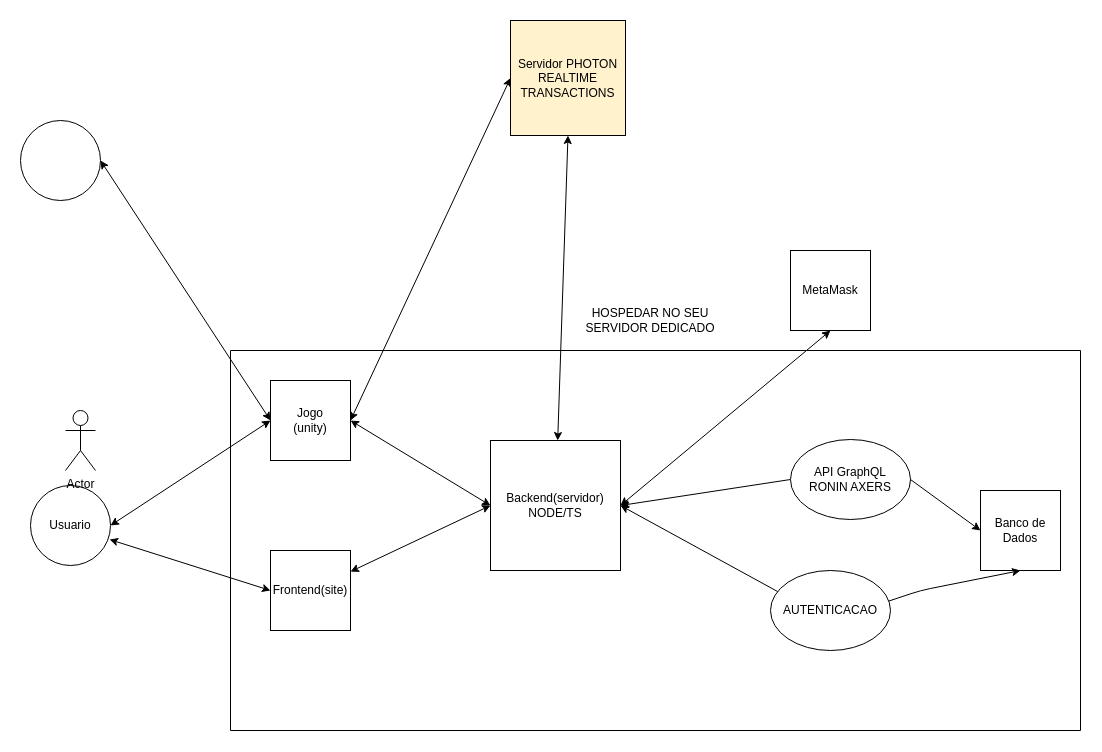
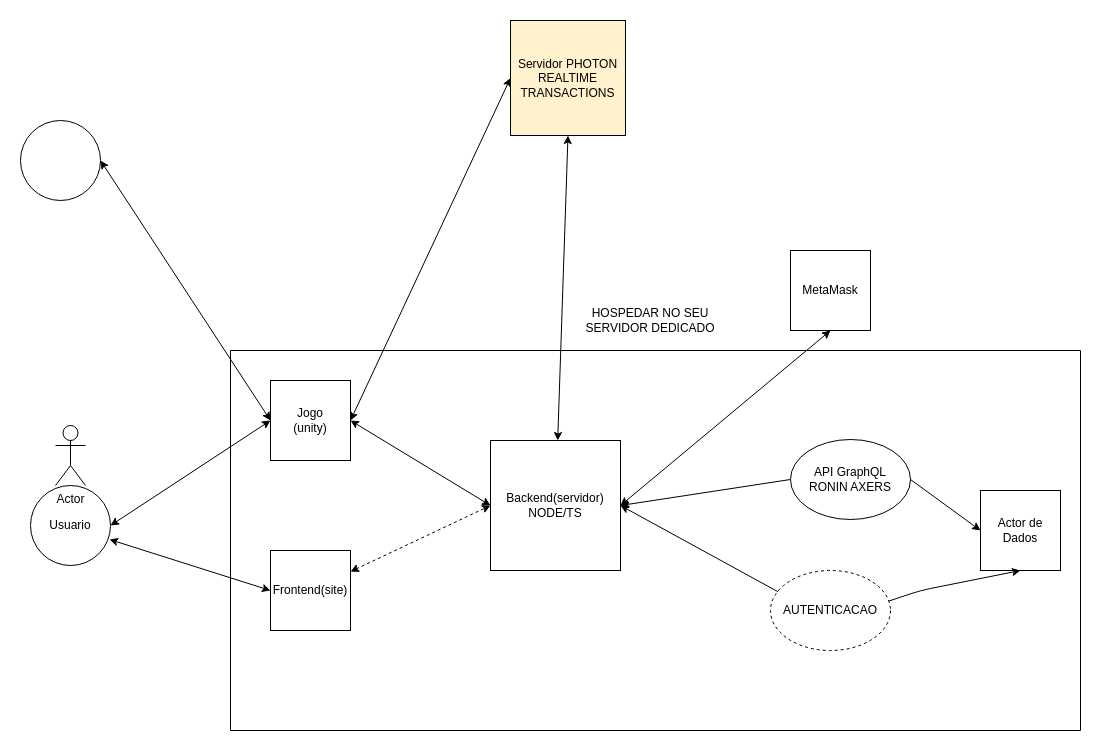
  <mxCell id="0" />
  <mxCell id="1" parent="0" />
  <mxCell id="2" value="Frontend(site)&lt;br&gt;" style="whiteSpace=wrap;html=1;aspect=fixed;" vertex="1" parent="1"><mxGeometry x="270" y="550" width="80" height="80" as="geometry" /></mxCell>
  <mxCell id="3" value="Jogo&lt;br&gt;(unity)" style="whiteSpace=wrap;html=1;aspect=fixed;" vertex="1" parent="1"><mxGeometry x="270" y="380" width="80" height="80" as="geometry" /></mxCell>
  <mxCell id="4" value="MetaMask&lt;br&gt;" style="whiteSpace=wrap;html=1;aspect=fixed;" vertex="1" parent="1"><mxGeometry x="790" y="250" width="80" height="80" as="geometry" /></mxCell>
- <mxCell id="5" value="Banco de Dados" style="whiteSpace=wrap;html=1;aspect=fixed;" vertex="1" parent="1"><mxGeometry x="980" y="490" width="80" height="80" as="geometry" /></mxCell>
+ <mxCell id="5" value="Actor de Dados" style="whiteSpace=wrap;html=1;aspect=fixed;" vertex="1" parent="1"><mxGeometry x="980" y="490" width="80" height="80" as="geometry" /></mxCell>
  <mxCell id="6" value="Usuario" style="ellipse;whiteSpace=wrap;html=1;aspect=fixed;" vertex="1" parent="1"><mxGeometry x="30" y="485" width="80" height="80" as="geometry" /></mxCell>
- <mxCell id="7" value="" style="endArrow=classic;startArrow=classic;html=1;entryX=0;entryY=0.5;entryDx=0;entryDy=0;" edge="1" parent="1" source="2" target="24"><mxGeometry width="50" height="50" relative="1" as="geometry"><mxPoint x="470" y="560" as="sourcePoint" /><mxPoint x="520" y="510" as="targetPoint" /></mxGeometry></mxCell>
+ <mxCell id="7" value="" style="endArrow=classic;startArrow=classic;html=1;entryX=0;entryY=0.5;entryDx=0;entryDy=0;dashed=1;" edge="1" parent="1" source="2" target="24"><mxGeometry width="50" height="50" relative="1" as="geometry"><mxPoint x="470" y="560" as="sourcePoint" /><mxPoint x="520" y="510" as="targetPoint" /></mxGeometry></mxCell>
  <mxCell id="8" value="" style="endArrow=classic;startArrow=classic;html=1;exitX=1;exitY=0.5;exitDx=0;exitDy=0;entryX=0;entryY=0.5;entryDx=0;entryDy=0;" edge="1" parent="1" source="3" target="24"><mxGeometry width="50" height="50" relative="1" as="geometry"><mxPoint x="470" y="560" as="sourcePoint" /><mxPoint x="520" y="510" as="targetPoint" /></mxGeometry></mxCell>
  <mxCell id="9" value="" style="endArrow=classic;startArrow=classic;html=1;entryX=0;entryY=0.5;entryDx=0;entryDy=0;exitX=1;exitY=0.5;exitDx=0;exitDy=0;" edge="1" parent="1" source="6" target="3"><mxGeometry width="50" height="50" relative="1" as="geometry"><mxPoint x="470" y="560" as="sourcePoint" /><mxPoint x="520" y="510" as="targetPoint" /></mxGeometry></mxCell>
  <mxCell id="10" value="" style="endArrow=classic;startArrow=classic;html=1;entryX=0.988;entryY=0.675;entryDx=0;entryDy=0;entryPerimeter=0;exitX=0;exitY=0.5;exitDx=0;exitDy=0;" edge="1" parent="1" source="2" target="6"><mxGeometry width="50" height="50" relative="1" as="geometry"><mxPoint x="470" y="560" as="sourcePoint" /><mxPoint x="520" y="510" as="targetPoint" /><Array as="points" /></mxGeometry></mxCell>
  <mxCell id="11" value="" style="endArrow=classic;startArrow=none;html=1;entryX=1;entryY=0.5;entryDx=0;entryDy=0;exitX=0;exitY=0.5;exitDx=0;exitDy=0;" edge="1" parent="1" source="14" target="24"><mxGeometry width="50" height="50" relative="1" as="geometry"><mxPoint x="470" y="560" as="sourcePoint" /><mxPoint x="520" y="510" as="targetPoint" /></mxGeometry></mxCell>
  <mxCell id="12" value="" style="endArrow=classic;startArrow=classic;html=1;exitX=0.5;exitY=1;exitDx=0;exitDy=0;entryX=1;entryY=0.5;entryDx=0;entryDy=0;" edge="1" parent="1" source="4" target="24"><mxGeometry width="50" height="50" relative="1" as="geometry"><mxPoint x="470" y="560" as="sourcePoint" /><mxPoint x="670" y="470" as="targetPoint" /></mxGeometry></mxCell>
- <mxCell id="13" value="Actor" style="shape=umlActor;verticalLabelPosition=bottom;verticalAlign=top;html=1;outlineConnect=0;" vertex="1" parent="1"><mxGeometry x="65" y="410" width="30" height="60" as="geometry" /></mxCell>
+ <mxCell id="13" value="Actor" style="shape=umlActor;verticalLabelPosition=bottom;verticalAlign=top;html=1;outlineConnect=0;" vertex="1" parent="1"><mxGeometry x="55" y="425" width="30" height="60" as="geometry" /></mxCell>
  <mxCell id="14" value="API GraphQL&lt;br&gt;RONIN AXERS" style="ellipse;whiteSpace=wrap;html=1;" vertex="1" parent="1"><mxGeometry x="790" y="439" width="120" height="80" as="geometry" /></mxCell>
  <mxCell id="15" value="" style="endArrow=none;startArrow=classic;html=1;entryX=1;entryY=0.5;entryDx=0;entryDy=0;exitX=0;exitY=0.5;exitDx=0;exitDy=0;" edge="1" parent="1" source="5" target="14"><mxGeometry width="50" height="50" relative="1" as="geometry"><mxPoint x="820" y="620" as="sourcePoint" /><mxPoint x="660" y="515" as="targetPoint" /></mxGeometry></mxCell>
  <mxCell id="16" value="" style="endArrow=classic;startArrow=classic;html=1;entryX=1;entryY=0.5;entryDx=0;entryDy=0;exitX=0.5;exitY=1;exitDx=0;exitDy=0;" edge="1" parent="1" source="5" target="24"><mxGeometry width="50" height="50" relative="1" as="geometry"><mxPoint x="470" y="560" as="sourcePoint" /><mxPoint x="520" y="510" as="targetPoint" /><Array as="points"><mxPoint x="920" y="590" /><mxPoint x="830" y="620" /></Array></mxGeometry></mxCell>
- <mxCell id="17" value="AUTENTICACAO" style="ellipse;whiteSpace=wrap;html=1;" vertex="1" parent="1"><mxGeometry x="770" y="570" width="120" height="80" as="geometry" /></mxCell>
+ <mxCell id="17" value="AUTENTICACAO" style="ellipse;whiteSpace=wrap;html=1;dashed=1;" vertex="1" parent="1"><mxGeometry x="770" y="570" width="120" height="80" as="geometry" /></mxCell>
  <mxCell id="18" value="" style="ellipse;whiteSpace=wrap;html=1;aspect=fixed;" vertex="1" parent="1"><mxGeometry x="20" y="120" width="80" height="80" as="geometry" /></mxCell>
  <mxCell id="19" value="" style="endArrow=classic;startArrow=classic;html=1;entryX=1;entryY=0.5;entryDx=0;entryDy=0;exitX=0;exitY=0.5;exitDx=0;exitDy=0;" edge="1" parent="1" source="3" target="18"><mxGeometry width="50" height="50" relative="1" as="geometry"><mxPoint x="210" y="400" as="sourcePoint" /><mxPoint x="260" y="350" as="targetPoint" /></mxGeometry></mxCell>
  <mxCell id="20" value="Servidor PHOTON&lt;br&gt;REALTIME TRANSACTIONS" style="whiteSpace=wrap;html=1;aspect=fixed;fillColor=#fff2cc;" vertex="1" parent="1"><mxGeometry x="510" y="20" width="115" height="115" as="geometry" /></mxCell>
  <mxCell id="21" value="" style="endArrow=classic;startArrow=classic;html=1;entryX=0;entryY=0.5;entryDx=0;entryDy=0;exitX=1;exitY=0.5;exitDx=0;exitDy=0;" edge="1" parent="1" source="3" target="20"><mxGeometry width="50" height="50" relative="1" as="geometry"><mxPoint x="350" y="360" as="sourcePoint" /><mxPoint x="400" y="310" as="targetPoint" /></mxGeometry></mxCell>
  <mxCell id="22" value="" style="endArrow=classic;startArrow=classic;html=1;entryX=0.5;entryY=1;entryDx=0;entryDy=0;" edge="1" parent="1" source="24" target="20"><mxGeometry width="50" height="50" relative="1" as="geometry"><mxPoint x="470" y="470" as="sourcePoint" /><mxPoint x="520" y="420" as="targetPoint" /><Array as="points" /></mxGeometry></mxCell>
  <mxCell id="23" value="" style="swimlane;startSize=0;" vertex="1" parent="1"><mxGeometry x="230" y="350" width="850" height="380" as="geometry" /></mxCell>
  <mxCell id="24" value="Backend(servidor)&lt;br&gt;NODE/TS" style="whiteSpace=wrap;html=1;aspect=fixed;" vertex="1" parent="23"><mxGeometry x="260" y="90" width="130" height="130" as="geometry" /></mxCell>
  <mxCell id="25" value="HOSPEDAR NO SEU SERVIDOR DEDICADO" style="text;html=1;strokeColor=none;fillColor=none;align=center;verticalAlign=middle;whiteSpace=wrap;rounded=0;" vertex="1" parent="1"><mxGeometry x="570" y="290" width="160" height="60" as="geometry" /></mxCell>
